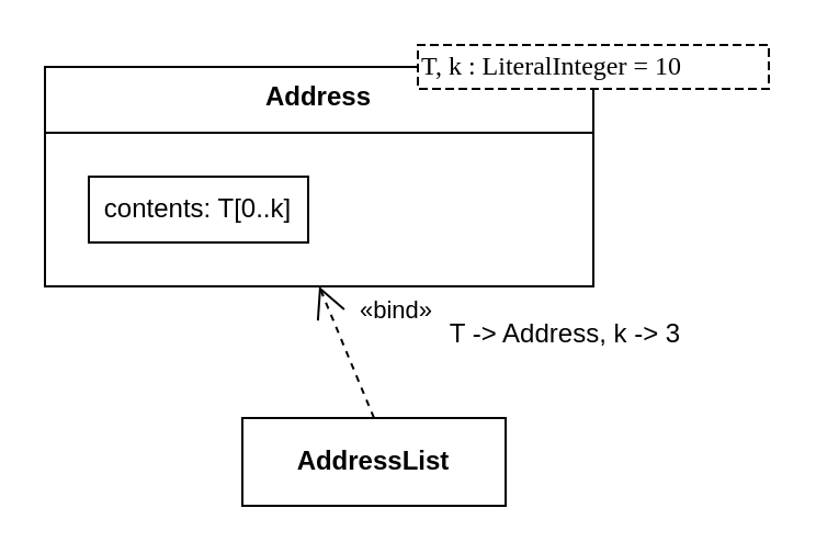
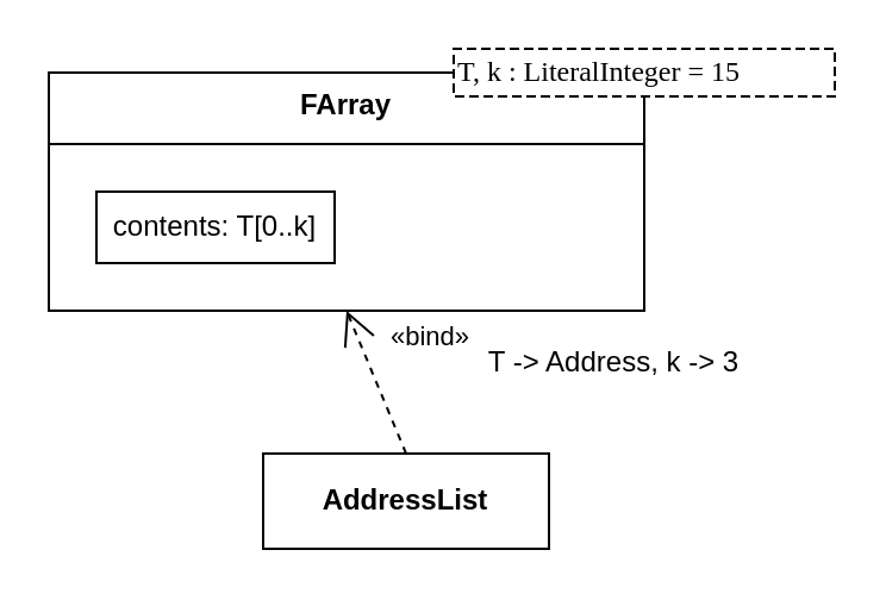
  <mxCell id="0" />
  <mxCell id="1" parent="0" />
- <mxCell id="2" value="Address" style="swimlane;fontStyle=1;align=center;verticalAlign=top;childLayout=stackLayout;horizontal=1;startSize=30;horizontalStack=0;resizeParent=1;resizeParentMax=0;resizeLast=0;collapsible=0;marginBottom=0;html=1;whiteSpace=wrap;" vertex="1" parent="1"><mxGeometry x="20" y="30" width="250" height="100" as="geometry" /></mxCell>
+ <mxCell id="2" value="FArray" style="swimlane;fontStyle=1;align=center;verticalAlign=top;childLayout=stackLayout;horizontal=1;startSize=30;horizontalStack=0;resizeParent=1;resizeParentMax=0;resizeLast=0;collapsible=0;marginBottom=0;html=1;whiteSpace=wrap;" vertex="1" parent="1"><mxGeometry x="20" y="30" width="250" height="100" as="geometry" /></mxCell>
  <mxCell id="3" value="" style="swimlane;fontStyle=1;align=center;verticalAlign=top;horizontal=1;startSize=0;collapsible=0;marginBottom=0;html=1;strokeColor=none;fillColor=none;" vertex="1" parent="2"><mxGeometry y="30" width="250" height="70" as="geometry" /></mxCell>
  <mxCell id="4" value="contents: T[0..k]" style="html=1;align=center;verticalAlign=middle;rotatable=0;whiteSpace=wrap;" vertex="1" parent="3"><mxGeometry width="100" height="30" relative="1" as="geometry"><mxPoint x="20" y="20" as="offset" /></mxGeometry></mxCell>
  <mxCell id="5" value="&lt;b&gt;AddressList&lt;/b&gt;" style="fontStyle=0;html=1;whiteSpace=wrap;" vertex="1" parent="1"><mxGeometry x="110" y="190" width="120" height="40" as="geometry" /></mxCell>
  <mxCell id="6" value="«bind»" style="endArrow=open;html=1;rounded=0;align=center;verticalAlign=bottom;dashed=1;endFill=0;labelBackgroundColor=none;entryX=0.5;entryY=1;entryDx=0;entryDy=0;exitX=0.5;exitY=0;exitDx=0;exitDy=0;endSize=12;" edge="1" parent="1" source="5" target="3"><mxGeometry y="-25" relative="1" as="geometry"><mxPoint x="170" y="260" as="sourcePoint" /><mxPoint x="330" y="260" as="targetPoint" /><mxPoint as="offset" /></mxGeometry></mxCell>
  <mxCell id="7" value="T -&amp;gt; Address, k -&amp;gt; 3" style="resizable=0;html=1;align=center;verticalAlign=top;labelBackgroundColor=none;" connectable="0" vertex="1" parent="6"><mxGeometry relative="1" as="geometry"><mxPoint x="99" y="-22" as="offset" /></mxGeometry></mxCell>
- <mxCell id="8" value="&lt;font face=&quot;Verdana&quot;&gt;T, k : LiteralInteger = 10&lt;/font&gt;" style="shape=partialRectangle;html=1;top=1;align=left;dashed=1;" vertex="1" parent="1"><mxGeometry x="190" y="20" width="160" height="20" as="geometry" /></mxCell>
+ <mxCell id="8" value="&lt;font face=&quot;Verdana&quot;&gt;T, k : LiteralInteger = 15&lt;/font&gt;" style="shape=partialRectangle;html=1;top=1;align=left;dashed=1;" vertex="1" parent="1"><mxGeometry x="190" y="20" width="160" height="20" as="geometry" /></mxCell>
